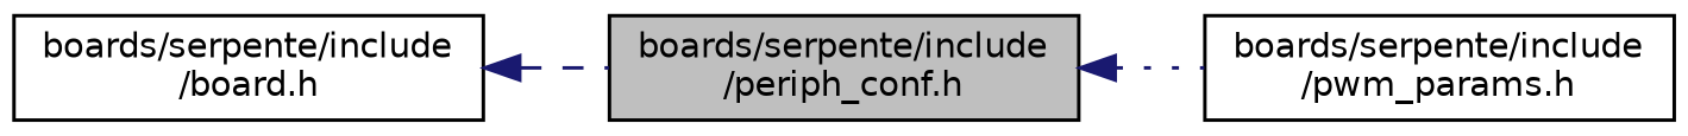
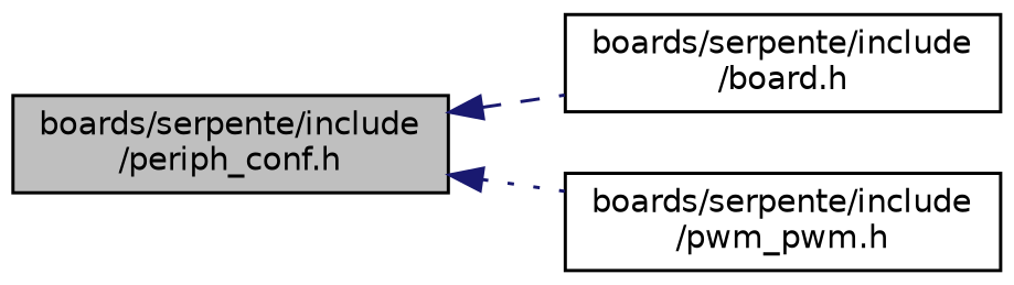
  digraph {
    rankdir=LR
    node [color=black fillcolor=white fontname=Helvetica fontsize=10 shape=record style=filled]
    edge [color=midnightblue dir=back fontname=Helvetica fontsize=10 labelfontname=Helvetica labelfontsize=10]
    n1 [fillcolor=grey75 fontcolor=black height=0.2 label="boards/serpente/include\l/periph_conf.h" width=0.4]
    n2 [height=0.2 label="boards/serpente/include\l/board.h" width=0.4]
-   n3 [height=0.2 label="boards/serpente/include\l/pwm_params.h" width=0.4]
-   n2 -> n1 [style=dashed]
+   n3 [height=0.2 label="boards/serpente/include\l/pwm_pwm.h" width=0.4]
+   n1 -> n2 [style=dashed]
    n1 -> n3 [style=dotted]
  }
